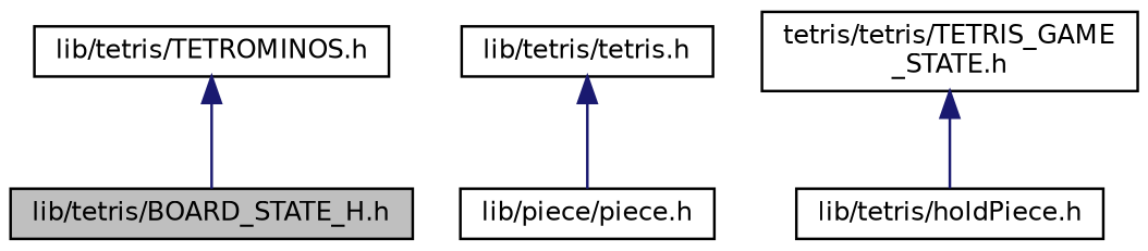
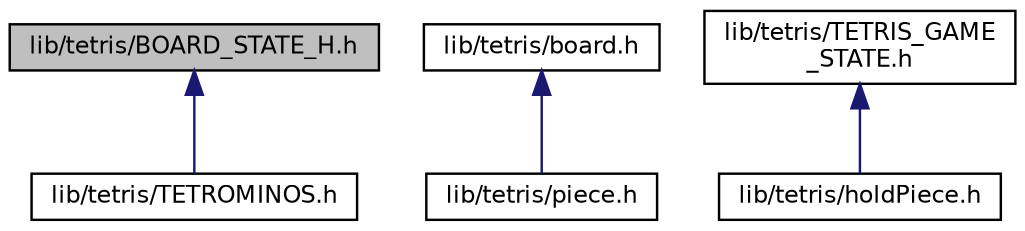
  digraph {
    node [color=black fillcolor=white fontname=Helvetica fontsize=10 shape=record style=filled]
    edge [color=midnightblue dir=back fontname=Helvetica fontsize=10 labelfontname=Helvetica labelfontsize=10 style=solid]
    n1 [fillcolor=grey75 fontcolor=black height=0.2 label="lib/tetris/BOARD_STATE_H.h" width=0.4]
    n2 [height=0.2 label="lib/tetris/TETROMINOS.h" width=0.4]
-   n3 [height=0.2 label="lib/tetris/tetris.h" width=0.4]
-   n4 [height=0.2 label="lib/piece/piece.h" width=0.4]
-   n5 [height=0.2 label="tetris/tetris/TETRIS_GAME\l_STATE.h" width=0.4]
+   n3 [height=0.2 label="lib/tetris/board.h" width=0.4]
+   n4 [height=0.2 label="lib/tetris/piece.h" width=0.4]
+   n5 [height=0.2 label="lib/tetris/TETRIS_GAME\l_STATE.h" width=0.4]
    n6 [height=0.2 label="lib/tetris/holdPiece.h" width=0.4]
-   n2 -> n1
+   n1 -> n2
    n3 -> n4
    n5 -> n6
  }
